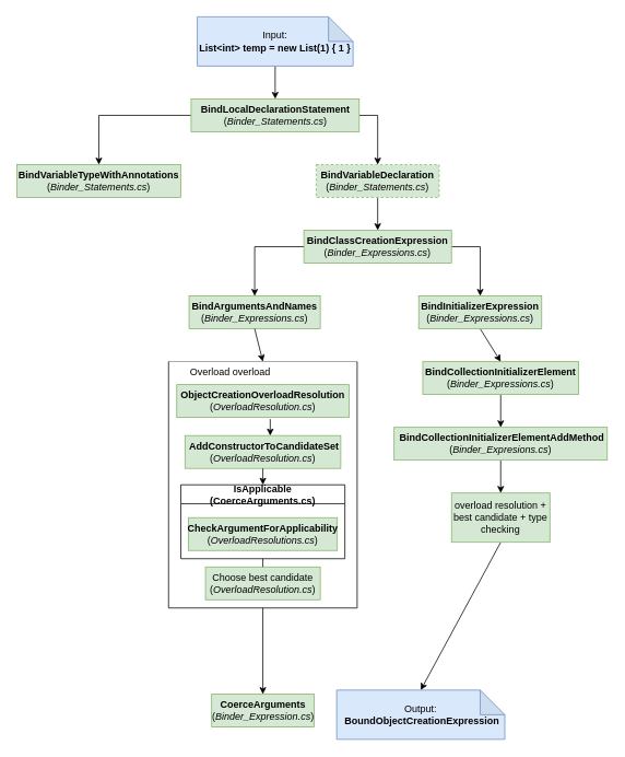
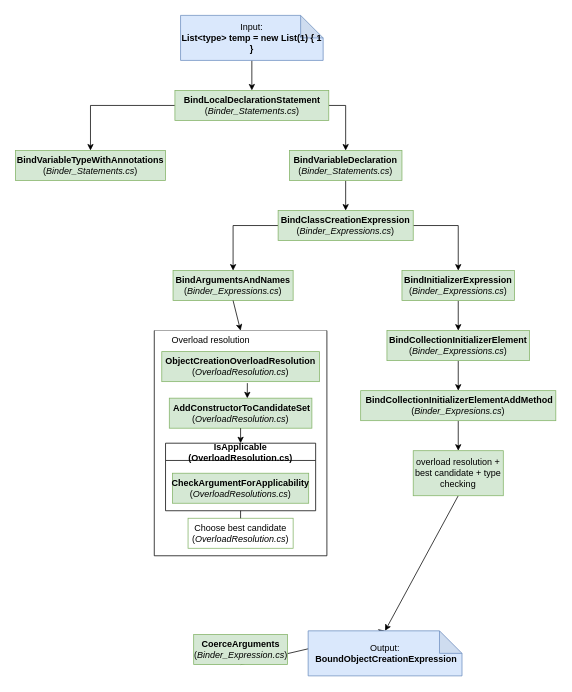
  <mxCell id="0" />
  <mxCell id="1" parent="0" />
  <mxCell id="2" style="edgeStyle=orthogonalEdgeStyle;rounded=0;orthogonalLoop=1;jettySize=auto;html=1;exitX=0.5;exitY=1;exitDx=0;exitDy=0;exitPerimeter=0;entryX=0.5;entryY=0;entryDx=0;entryDy=0;" parent="1" source="3" target="6" edge="1"><mxGeometry relative="1" as="geometry" /></mxCell>
- <mxCell id="3" value="Input:&lt;br&gt;&lt;b&gt;List&amp;lt;int&amp;gt; temp = new List(1) { 1 }&lt;/b&gt;" style="shape=note;whiteSpace=wrap;html=1;backgroundOutline=1;darkOpacity=0.05;fillColor=#dae8fc;strokeColor=#6c8ebf;" parent="1" vertex="1"><mxGeometry x="240" y="20" width="190" height="60" as="geometry" /></mxCell>
+ <mxCell id="3" value="Input:&lt;br&gt;&lt;b&gt;List&amp;lt;type&amp;gt; temp = new List(1) { 1 }&lt;/b&gt;" style="shape=note;whiteSpace=wrap;html=1;backgroundOutline=1;darkOpacity=0.05;fillColor=#dae8fc;strokeColor=#6c8ebf;" parent="1" vertex="1"><mxGeometry x="240" y="20" width="190" height="60" as="geometry" /></mxCell>
  <mxCell id="4" style="rounded=0;orthogonalLoop=1;jettySize=auto;html=1;exitX=0;exitY=0.5;exitDx=0;exitDy=0;entryX=0.5;entryY=0;entryDx=0;entryDy=0;edgeStyle=orthogonalEdgeStyle;" parent="1" source="6" target="7" edge="1"><mxGeometry relative="1" as="geometry" /></mxCell>
  <mxCell id="5" style="rounded=0;orthogonalLoop=1;jettySize=auto;html=1;exitX=1;exitY=0.5;exitDx=0;exitDy=0;entryX=0.5;entryY=0;entryDx=0;entryDy=0;edgeStyle=orthogonalEdgeStyle;" parent="1" source="6" target="9" edge="1"><mxGeometry relative="1" as="geometry" /></mxCell>
  <mxCell id="6" value="&lt;b&gt;BindLocalDeclarationStatement&lt;/b&gt; (&lt;i&gt;Binder_Statements.cs&lt;/i&gt;)" style="rounded=0;whiteSpace=wrap;html=1;fillColor=#d5e8d4;strokeColor=#82b366;" parent="1" vertex="1"><mxGeometry x="232.5" y="120" width="205" height="40" as="geometry" /></mxCell>
  <mxCell id="7" value="&lt;b&gt;BindVariableTypeWithAnnotations&lt;/b&gt;&lt;br&gt;(&lt;i&gt;Binder_Statements.cs&lt;/i&gt;)" style="rounded=0;whiteSpace=wrap;html=1;fillColor=#d5e8d4;strokeColor=#82b366;" parent="1" vertex="1"><mxGeometry x="20" y="200" width="200" height="40" as="geometry" /></mxCell>
  <mxCell id="8" style="rounded=0;orthogonalLoop=1;jettySize=auto;html=1;exitX=0.5;exitY=1;exitDx=0;exitDy=0;entryX=0.5;entryY=0;entryDx=0;entryDy=0;" parent="1" source="9" target="12" edge="1"><mxGeometry relative="1" as="geometry" /></mxCell>
- <mxCell id="9" value="&lt;b&gt;BindVariableDeclaration&lt;/b&gt;&lt;br&gt;(&lt;i&gt;Binder_Statements.cs&lt;/i&gt;)" style="rounded=0;whiteSpace=wrap;html=1;fillColor=#d5e8d4;strokeColor=#82b366;dashed=1;" parent="1" vertex="1"><mxGeometry x="385" y="200" width="150" height="40" as="geometry" /></mxCell>
+ <mxCell id="9" value="&lt;b&gt;BindVariableDeclaration&lt;/b&gt;&lt;br&gt;(&lt;i&gt;Binder_Statements.cs&lt;/i&gt;)" style="rounded=0;whiteSpace=wrap;html=1;fillColor=#d5e8d4;strokeColor=#82b366;" parent="1" vertex="1"><mxGeometry x="385" y="200" width="150" height="40" as="geometry" /></mxCell>
  <mxCell id="10" style="rounded=0;orthogonalLoop=1;jettySize=auto;html=1;exitX=0;exitY=0.5;exitDx=0;exitDy=0;entryX=0.5;entryY=0;entryDx=0;entryDy=0;edgeStyle=orthogonalEdgeStyle;" parent="1" source="12" target="13" edge="1"><mxGeometry relative="1" as="geometry" /></mxCell>
  <mxCell id="11" style="rounded=0;orthogonalLoop=1;jettySize=auto;html=1;exitX=1;exitY=0.5;exitDx=0;exitDy=0;entryX=0.5;entryY=0;entryDx=0;entryDy=0;edgeStyle=orthogonalEdgeStyle;" parent="1" source="12" target="15" edge="1"><mxGeometry relative="1" as="geometry" /></mxCell>
  <mxCell id="12" value="&lt;b&gt;BindClassCreationExpression&lt;br&gt;&lt;/b&gt;(&lt;i&gt;Binder_Expressions.cs&lt;/i&gt;)" style="whiteSpace=wrap;html=1;fillColor=#d5e8d4;strokeColor=#82b366;" parent="1" vertex="1"><mxGeometry x="370" y="280" width="180" height="40" as="geometry" /></mxCell>
  <mxCell id="13" value="&lt;b&gt;BindArgumentsAndNames&lt;br&gt;&lt;/b&gt;(&lt;i&gt;Binder_Expressions.cs&lt;/i&gt;)" style="whiteSpace=wrap;html=1;fillColor=#d5e8d4;strokeColor=#82b366;" parent="1" vertex="1"><mxGeometry x="230" y="360" width="160" height="40" as="geometry" /></mxCell>
  <mxCell id="14" style="rounded=0;orthogonalLoop=1;jettySize=auto;html=1;exitX=0.5;exitY=1;exitDx=0;exitDy=0;entryX=0.5;entryY=0;entryDx=0;entryDy=0;" parent="1" source="15" target="17" edge="1"><mxGeometry relative="1" as="geometry" /></mxCell>
- <mxCell id="15" value="&lt;b&gt;BindInitializerExpression&lt;/b&gt;&lt;br&gt;(&lt;i&gt;Binder_Expressions.cs&lt;/i&gt;)" style="rounded=0;whiteSpace=wrap;html=1;fillColor=#d5e8d4;strokeColor=#82b366;" parent="1" vertex="1"><mxGeometry x="510" y="360" width="150" height="40" as="geometry" /></mxCell>
+ <mxCell id="15" value="&lt;b&gt;BindInitializerExpression&lt;/b&gt;&lt;br&gt;(&lt;i&gt;Binder_Expressions.cs&lt;/i&gt;)" style="rounded=0;whiteSpace=wrap;html=1;fillColor=#d5e8d4;strokeColor=#82b366;" parent="1" vertex="1"><mxGeometry x="535" y="360" width="150" height="40" as="geometry" /></mxCell>
  <mxCell id="16" style="rounded=0;orthogonalLoop=1;jettySize=auto;html=1;exitX=0.5;exitY=1;exitDx=0;exitDy=0;entryX=0.5;entryY=0;entryDx=0;entryDy=0;" parent="1" source="17" target="19" edge="1"><mxGeometry relative="1" as="geometry" /></mxCell>
  <mxCell id="17" value="&lt;b&gt;BindCollectionInitializerElement&lt;/b&gt;&lt;br&gt;(&lt;i&gt;Binder_Expressions.cs&lt;/i&gt;)" style="rounded=0;whiteSpace=wrap;html=1;fillColor=#d5e8d4;strokeColor=#82b366;" parent="1" vertex="1"><mxGeometry x="515" y="440" width="190" height="40" as="geometry" /></mxCell>
  <mxCell id="18" style="rounded=0;orthogonalLoop=1;jettySize=auto;html=1;exitX=0.5;exitY=1;exitDx=0;exitDy=0;entryX=0.5;entryY=0;entryDx=0;entryDy=0;" parent="1" source="19" target="21" edge="1"><mxGeometry relative="1" as="geometry" /></mxCell>
  <mxCell id="19" value="&amp;nbsp;&lt;b&gt;BindCollectionInitializerElementAddMethod&lt;/b&gt;&lt;br&gt;(&lt;i&gt;Binder_Expresions.cs&lt;/i&gt;)" style="rounded=0;whiteSpace=wrap;html=1;fillColor=#d5e8d4;strokeColor=#82b366;" parent="1" vertex="1"><mxGeometry x="480" y="520" width="260" height="40" as="geometry" /></mxCell>
  <mxCell id="20" style="rounded=0;orthogonalLoop=1;jettySize=auto;html=1;exitX=0.5;exitY=1;exitDx=0;exitDy=0;entryX=0.5;entryY=0;entryDx=0;entryDy=0;entryPerimeter=0;" parent="1" source="21" target="25" edge="1"><mxGeometry relative="1" as="geometry"><mxPoint x="500" y="1070" as="targetPoint" /></mxGeometry></mxCell>
  <mxCell id="21" value="overload resolution + best candidate + type checking" style="rounded=0;whiteSpace=wrap;html=1;fillColor=#d5e8d4;strokeColor=#82b366;" parent="1" vertex="1"><mxGeometry x="550" y="600" width="120" height="60" as="geometry" /></mxCell>
- <mxCell id="22" style="rounded=0;orthogonalLoop=1;jettySize=auto;html=1;exitX=0.5;exitY=1;exitDx=0;exitDy=0;entryX=0.5;entryY=0;entryDx=0;entryDy=0;" parent="1" source="33" target="24" edge="1"><mxGeometry relative="1" as="geometry" /></mxCell>
+ <mxCell id="23" style="rounded=0;orthogonalLoop=1;jettySize=auto;html=1;exitX=0.5;exitY=1;exitDx=0;exitDy=0;entryX=0.5;entryY=0;entryDx=0;entryDy=0;entryPerimeter=0;" parent="1" source="24" target="25" edge="1"><mxGeometry relative="1" as="geometry" /></mxCell>
  <mxCell id="24" value="&lt;b&gt;CoerceArguments&lt;/b&gt;&lt;br&gt;(&lt;i&gt;Binder_Expression.cs&lt;/i&gt;)" style="rounded=0;whiteSpace=wrap;html=1;fillColor=#d5e8d4;strokeColor=#82b366;" parent="1" vertex="1"><mxGeometry x="257.5" y="845" width="125" height="40" as="geometry" /></mxCell>
  <mxCell id="25" value="Output:&lt;br&gt;&lt;b&gt;&amp;nbsp;BoundObjectCreationExpression&lt;/b&gt;" style="shape=note;whiteSpace=wrap;html=1;backgroundOutline=1;darkOpacity=0.05;fillColor=#dae8fc;strokeColor=#6c8ebf;" parent="1" vertex="1"><mxGeometry x="410" y="840" width="205" height="60" as="geometry" /></mxCell>
  <mxCell id="26" value="" style="swimlane;startSize=0;fillColor=#ffffff;strokeColor=#000000;swimlaneFillColor=default;fillStyle=solid;" parent="1" vertex="1"><mxGeometry x="205" y="440" width="230" height="300" as="geometry" /></mxCell>
  <mxCell id="27" value="&lt;b&gt;ObjectCreationOverloadResolution&lt;/b&gt;&lt;br&gt;(&lt;i&gt;OverloadResolution.cs&lt;/i&gt;)" style="rounded=0;whiteSpace=wrap;html=1;fillColor=#d5e8d4;strokeColor=#82b366;" parent="26" vertex="1"><mxGeometry x="10" y="28" width="210" height="40" as="geometry" /></mxCell>
  <mxCell id="28" value="&amp;nbsp;&lt;b&gt;AddConstructorToCandidateSet&lt;/b&gt;&lt;br&gt;(&lt;i&gt;OverloadResolution.cs&lt;/i&gt;)" style="rounded=0;whiteSpace=wrap;html=1;fillColor=#d5e8d4;strokeColor=#82b366;" parent="26" vertex="1"><mxGeometry x="20" y="90" width="190" height="40" as="geometry" /></mxCell>
  <mxCell id="29" style="rounded=0;orthogonalLoop=1;jettySize=auto;html=1;entryX=0.547;entryY=0.003;entryDx=0;entryDy=0;entryPerimeter=0;" parent="26" target="28" edge="1"><mxGeometry relative="1" as="geometry"><mxPoint x="124" y="70" as="sourcePoint" /></mxGeometry></mxCell>
- <mxCell id="30" value="IsApplicable&lt;br&gt;(CoerceArguments.cs)" style="swimlane;whiteSpace=wrap;html=1;" parent="26" vertex="1"><mxGeometry x="15" y="150" width="200" height="90" as="geometry" /></mxCell>
+ <mxCell id="30" value="IsApplicable&lt;br&gt;(OverloadResolution.cs)" style="swimlane;whiteSpace=wrap;html=1;" parent="26" vertex="1"><mxGeometry x="15" y="150" width="200" height="90" as="geometry" /></mxCell>
  <mxCell id="31" value="&lt;b&gt;CheckArgumentForApplicability&lt;/b&gt;&lt;br&gt;(&lt;i&gt;OverloadResolutions.cs&lt;/i&gt;)" style="rounded=0;whiteSpace=wrap;html=1;fillColor=#d5e8d4;strokeColor=#82b366;" parent="30" vertex="1"><mxGeometry x="9.25" y="40" width="181.5" height="40" as="geometry" /></mxCell>
  <mxCell id="32" style="rounded=0;orthogonalLoop=1;jettySize=auto;html=1;exitX=0.5;exitY=1;exitDx=0;exitDy=0;entryX=0.5;entryY=0;entryDx=0;entryDy=0;" parent="26" source="28" target="30" edge="1"><mxGeometry relative="1" as="geometry" /></mxCell>
- <mxCell id="33" value="Choose best candidate&lt;br&gt;(&lt;i&gt;OverloadResolution.cs&lt;/i&gt;)" style="rounded=0;whiteSpace=wrap;html=1;fillColor=#d5e8d4;strokeColor=#82b366;" parent="26" vertex="1"><mxGeometry x="45" y="250" width="140" height="40" as="geometry" /></mxCell>
+ <mxCell id="33" value="Choose best candidate&lt;br&gt;(&lt;i&gt;OverloadResolution.cs&lt;/i&gt;)" style="rounded=0;whiteSpace=wrap;html=1;fillColor=#ffffff;strokeColor=#82b366;" parent="26" vertex="1"><mxGeometry x="45" y="250" width="140" height="40" as="geometry" /></mxCell>
  <mxCell id="34" style="rounded=0;orthogonalLoop=1;jettySize=auto;html=1;exitX=0.5;exitY=1;exitDx=0;exitDy=0;entryX=0.5;entryY=0;entryDx=0;entryDy=0;endArrow=none;" parent="26" source="30" target="33" edge="1"><mxGeometry relative="1" as="geometry" /></mxCell>
- <mxCell id="35" value="Overload overload" style="text;html=1;align=center;verticalAlign=middle;resizable=0;points=[];autosize=1;strokeColor=none;fillColor=none;" parent="26" vertex="1"><mxGeometry x="10" y="-2" width="130" height="30" as="geometry" /></mxCell>
+ <mxCell id="35" value="Overload resolution" style="text;html=1;align=center;verticalAlign=middle;resizable=0;points=[];autosize=1;strokeColor=none;fillColor=none;" parent="26" vertex="1"><mxGeometry x="10" y="-2" width="130" height="30" as="geometry" /></mxCell>
  <mxCell id="36" style="rounded=0;orthogonalLoop=1;jettySize=auto;html=1;exitX=0.5;exitY=1;exitDx=0;exitDy=0;entryX=0.5;entryY=0;entryDx=0;entryDy=0;" parent="1" source="13" target="26" edge="1"><mxGeometry relative="1" as="geometry" /></mxCell>
